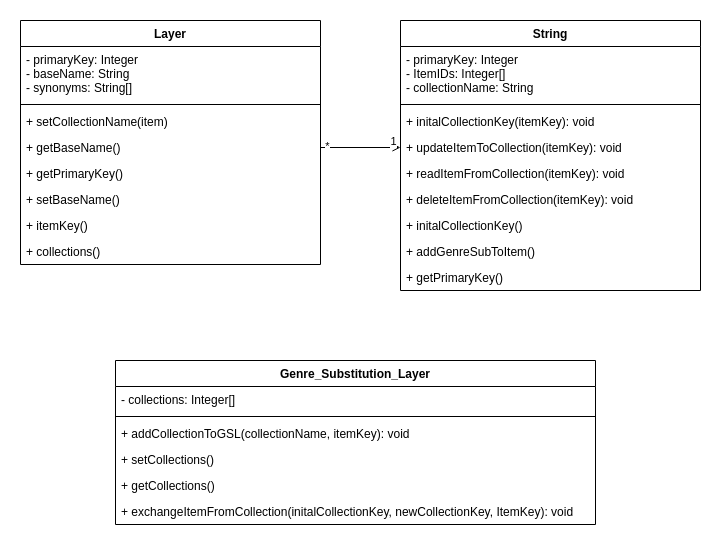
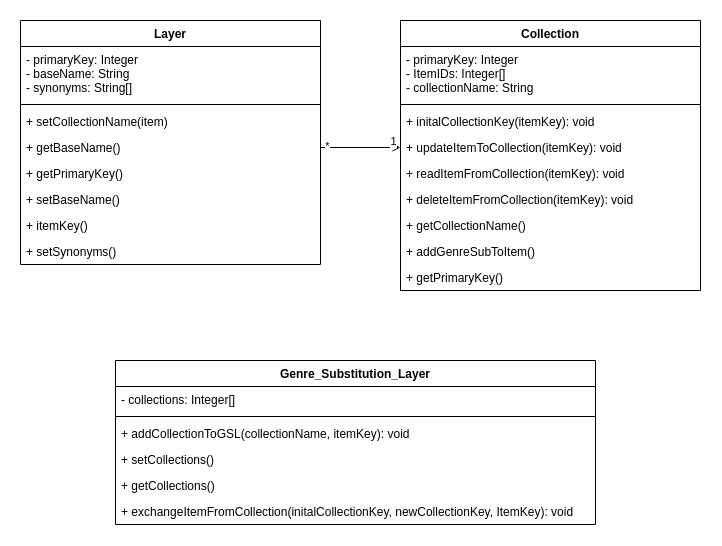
  <mxCell id="0" />
  <mxCell id="1" parent="0" />
  <mxCell id="2" value="Genre_Substitution_Layer" style="swimlane;fontStyle=1;align=center;verticalAlign=top;childLayout=stackLayout;horizontal=1;startSize=26;horizontalStack=0;resizeParent=1;resizeParentMax=0;resizeLast=0;collapsible=1;marginBottom=0;" vertex="1" parent="1"><mxGeometry x="115" y="360" width="480" height="164" as="geometry" /></mxCell>
  <mxCell id="3" value="- collections: Integer[]" style="text;strokeColor=none;fillColor=none;align=left;verticalAlign=top;spacingLeft=4;spacingRight=4;overflow=hidden;rotatable=0;points=[[0,0.5],[1,0.5]];portConstraint=eastwest;" vertex="1" parent="2"><mxGeometry y="26" width="480" height="26" as="geometry" /></mxCell>
  <mxCell id="4" value="" style="line;strokeWidth=1;fillColor=none;align=left;verticalAlign=middle;spacingTop=-1;spacingLeft=3;spacingRight=3;rotatable=0;labelPosition=right;points=[];portConstraint=eastwest;strokeColor=inherit;" vertex="1" parent="2"><mxGeometry y="52" width="480" height="8" as="geometry" /></mxCell>
  <mxCell id="5" value="+ addCollectionToGSL(collectionName, itemKey): void" style="text;strokeColor=none;fillColor=none;align=left;verticalAlign=top;spacingLeft=4;spacingRight=4;overflow=hidden;rotatable=0;points=[[0,0.5],[1,0.5]];portConstraint=eastwest;" vertex="1" parent="2"><mxGeometry y="60" width="480" height="26" as="geometry" /></mxCell>
  <mxCell id="6" value="+ setCollections()" style="text;strokeColor=none;fillColor=none;align=left;verticalAlign=top;spacingLeft=4;spacingRight=4;overflow=hidden;rotatable=0;points=[[0,0.5],[1,0.5]];portConstraint=eastwest;" vertex="1" parent="2"><mxGeometry y="86" width="480" height="26" as="geometry" /></mxCell>
  <mxCell id="7" value="+ getCollections()" style="text;strokeColor=none;fillColor=none;align=left;verticalAlign=top;spacingLeft=4;spacingRight=4;overflow=hidden;rotatable=0;points=[[0,0.5],[1,0.5]];portConstraint=eastwest;" vertex="1" parent="2"><mxGeometry y="112" width="480" height="26" as="geometry" /></mxCell>
  <mxCell id="8" value="+ exchangeItemFromCollection(initalCollectionKey, newCollectionKey, ItemKey): void" style="text;strokeColor=none;fillColor=none;align=left;verticalAlign=top;spacingLeft=4;spacingRight=4;overflow=hidden;rotatable=0;points=[[0,0.5],[1,0.5]];portConstraint=eastwest;" vertex="1" parent="2"><mxGeometry y="138" width="480" height="26" as="geometry" /></mxCell>
- <mxCell id="9" value="String" style="swimlane;fontStyle=1;align=center;verticalAlign=top;childLayout=stackLayout;horizontal=1;startSize=26;horizontalStack=0;resizeParent=1;resizeParentMax=0;resizeLast=0;collapsible=1;marginBottom=0;" vertex="1" parent="1"><mxGeometry x="400" y="20" width="300" height="270" as="geometry" /></mxCell>
+ <mxCell id="9" value="Collection" style="swimlane;fontStyle=1;align=center;verticalAlign=top;childLayout=stackLayout;horizontal=1;startSize=26;horizontalStack=0;resizeParent=1;resizeParentMax=0;resizeLast=0;collapsible=1;marginBottom=0;" vertex="1" parent="1"><mxGeometry x="400" y="20" width="300" height="270" as="geometry" /></mxCell>
  <mxCell id="10" value="- primaryKey: Integer&#10;- ItemIDs: Integer[]&#10;- collectionName: String&#10;" style="text;strokeColor=none;fillColor=none;align=left;verticalAlign=top;spacingLeft=4;spacingRight=4;overflow=hidden;rotatable=0;points=[[0,0.5],[1,0.5]];portConstraint=eastwest;" vertex="1" parent="9"><mxGeometry y="26" width="300" height="54" as="geometry" /></mxCell>
  <mxCell id="11" value="" style="line;strokeWidth=1;fillColor=none;align=left;verticalAlign=middle;spacingTop=-1;spacingLeft=3;spacingRight=3;rotatable=0;labelPosition=right;points=[];portConstraint=eastwest;strokeColor=inherit;" vertex="1" parent="9"><mxGeometry y="80" width="300" height="8" as="geometry" /></mxCell>
  <mxCell id="12" value="+ initalCollectionKey(itemKey): void" style="text;strokeColor=none;fillColor=none;align=left;verticalAlign=top;spacingLeft=4;spacingRight=4;overflow=hidden;rotatable=0;points=[[0,0.5],[1,0.5]];portConstraint=eastwest;" vertex="1" parent="9"><mxGeometry y="88" width="300" height="26" as="geometry" /></mxCell>
  <mxCell id="13" value="+ updateItemToCollection(itemKey): void" style="text;strokeColor=none;fillColor=none;align=left;verticalAlign=top;spacingLeft=4;spacingRight=4;overflow=hidden;rotatable=0;points=[[0,0.5],[1,0.5]];portConstraint=eastwest;" vertex="1" parent="9"><mxGeometry y="114" width="300" height="26" as="geometry" /></mxCell>
  <mxCell id="14" value="+ readItemFromCollection(itemKey): void" style="text;strokeColor=none;fillColor=none;align=left;verticalAlign=top;spacingLeft=4;spacingRight=4;overflow=hidden;rotatable=0;points=[[0,0.5],[1,0.5]];portConstraint=eastwest;" vertex="1" parent="9"><mxGeometry y="140" width="300" height="26" as="geometry" /></mxCell>
  <mxCell id="15" value="+ deleteItemFromCollection(itemKey): void" style="text;strokeColor=none;fillColor=none;align=left;verticalAlign=top;spacingLeft=4;spacingRight=4;overflow=hidden;rotatable=0;points=[[0,0.5],[1,0.5]];portConstraint=eastwest;" vertex="1" parent="9"><mxGeometry y="166" width="300" height="26" as="geometry" /></mxCell>
- <mxCell id="16" value="+ initalCollectionKey()" style="text;strokeColor=none;fillColor=none;align=left;verticalAlign=top;spacingLeft=4;spacingRight=4;overflow=hidden;rotatable=0;points=[[0,0.5],[1,0.5]];portConstraint=eastwest;" vertex="1" parent="9"><mxGeometry y="192" width="300" height="26" as="geometry" /></mxCell>
+ <mxCell id="16" value="+ getCollectionName()" style="text;strokeColor=none;fillColor=none;align=left;verticalAlign=top;spacingLeft=4;spacingRight=4;overflow=hidden;rotatable=0;points=[[0,0.5],[1,0.5]];portConstraint=eastwest;" vertex="1" parent="9"><mxGeometry y="192" width="300" height="26" as="geometry" /></mxCell>
  <mxCell id="17" value="+ addGenreSubToItem()" style="text;strokeColor=none;fillColor=none;align=left;verticalAlign=top;spacingLeft=4;spacingRight=4;overflow=hidden;rotatable=0;points=[[0,0.5],[1,0.5]];portConstraint=eastwest;" vertex="1" parent="9"><mxGeometry y="218" width="300" height="26" as="geometry" /></mxCell>
  <mxCell id="18" value="+ getPrimaryKey()" style="text;strokeColor=none;fillColor=none;align=left;verticalAlign=top;spacingLeft=4;spacingRight=4;overflow=hidden;rotatable=0;points=[[0,0.5],[1,0.5]];portConstraint=eastwest;" vertex="1" parent="9"><mxGeometry y="244" width="300" height="26" as="geometry" /></mxCell>
  <mxCell id="19" value="Layer&#10;" style="swimlane;fontStyle=1;align=center;verticalAlign=top;childLayout=stackLayout;horizontal=1;startSize=26;horizontalStack=0;resizeParent=1;resizeParentMax=0;resizeLast=0;collapsible=1;marginBottom=0;" vertex="1" parent="1"><mxGeometry x="20" y="20" width="300" height="244" as="geometry" /></mxCell>
  <mxCell id="20" value="- primaryKey: Integer&#10;- baseName: String&#10;- synonyms: String[]&#10;" style="text;strokeColor=none;fillColor=none;align=left;verticalAlign=top;spacingLeft=4;spacingRight=4;overflow=hidden;rotatable=0;points=[[0,0.5],[1,0.5]];portConstraint=eastwest;" vertex="1" parent="19"><mxGeometry y="26" width="300" height="54" as="geometry" /></mxCell>
  <mxCell id="21" value="" style="line;strokeWidth=1;fillColor=none;align=left;verticalAlign=middle;spacingTop=-1;spacingLeft=3;spacingRight=3;rotatable=0;labelPosition=right;points=[];portConstraint=eastwest;strokeColor=inherit;" vertex="1" parent="19"><mxGeometry y="80" width="300" height="8" as="geometry" /></mxCell>
  <mxCell id="22" value="+ setCollectionName(item)" style="text;strokeColor=none;fillColor=none;align=left;verticalAlign=top;spacingLeft=4;spacingRight=4;overflow=hidden;rotatable=0;points=[[0,0.5],[1,0.5]];portConstraint=eastwest;" vertex="1" parent="19"><mxGeometry y="88" width="300" height="26" as="geometry" /></mxCell>
  <mxCell id="23" value="+ getBaseName()" style="text;strokeColor=none;fillColor=none;align=left;verticalAlign=top;spacingLeft=4;spacingRight=4;overflow=hidden;rotatable=0;points=[[0,0.5],[1,0.5]];portConstraint=eastwest;" vertex="1" parent="19"><mxGeometry y="114" width="300" height="26" as="geometry" /></mxCell>
  <mxCell id="24" value="+ getPrimaryKey()" style="text;strokeColor=none;fillColor=none;align=left;verticalAlign=top;spacingLeft=4;spacingRight=4;overflow=hidden;rotatable=0;points=[[0,0.5],[1,0.5]];portConstraint=eastwest;" vertex="1" parent="19"><mxGeometry y="140" width="300" height="26" as="geometry" /></mxCell>
  <mxCell id="25" value="+ setBaseName()" style="text;strokeColor=none;fillColor=none;align=left;verticalAlign=top;spacingLeft=4;spacingRight=4;overflow=hidden;rotatable=0;points=[[0,0.5],[1,0.5]];portConstraint=eastwest;" vertex="1" parent="19"><mxGeometry y="166" width="300" height="26" as="geometry" /></mxCell>
  <mxCell id="26" value="+ itemKey()" style="text;strokeColor=none;fillColor=none;align=left;verticalAlign=top;spacingLeft=4;spacingRight=4;overflow=hidden;rotatable=0;points=[[0,0.5],[1,0.5]];portConstraint=eastwest;" vertex="1" parent="19"><mxGeometry y="192" width="300" height="26" as="geometry" /></mxCell>
- <mxCell id="27" value="+ collections()" style="text;strokeColor=none;fillColor=none;align=left;verticalAlign=top;spacingLeft=4;spacingRight=4;overflow=hidden;rotatable=0;points=[[0,0.5],[1,0.5]];portConstraint=eastwest;" vertex="1" parent="19"><mxGeometry y="218" width="300" height="26" as="geometry" /></mxCell>
+ <mxCell id="27" value="+ setSynonyms()" style="text;strokeColor=none;fillColor=none;align=left;verticalAlign=top;spacingLeft=4;spacingRight=4;overflow=hidden;rotatable=0;points=[[0,0.5],[1,0.5]];portConstraint=eastwest;" vertex="1" parent="19"><mxGeometry y="218" width="300" height="26" as="geometry" /></mxCell>
  <mxCell id="28" style="edgeStyle=orthogonalEdgeStyle;rounded=0;orthogonalLoop=1;jettySize=auto;html=1;exitX=1;exitY=0.5;exitDx=0;exitDy=0;entryX=0;entryY=0.5;entryDx=0;entryDy=0;endArrow=open;endFill=0;" edge="1" parent="1" source="23" target="13"><mxGeometry relative="1" as="geometry" /></mxCell>
  <mxCell id="29" value="*" style="edgeLabel;html=1;align=center;verticalAlign=middle;resizable=0;points=[];" vertex="1" connectable="0" parent="28"><mxGeometry x="-0.859" y="2" relative="1" as="geometry"><mxPoint as="offset" /></mxGeometry></mxCell>
  <mxCell id="30" value="1" style="edgeLabel;html=1;align=center;verticalAlign=middle;resizable=0;points=[];" vertex="1" connectable="0" parent="28"><mxGeometry x="0.792" y="-1" relative="1" as="geometry"><mxPoint y="-8" as="offset" /></mxGeometry></mxCell>
